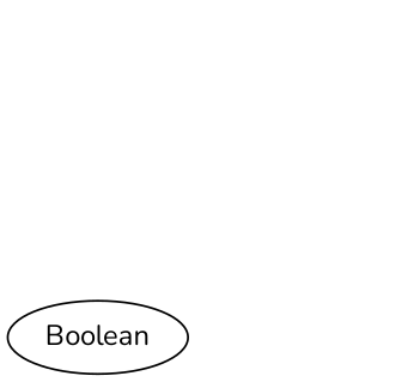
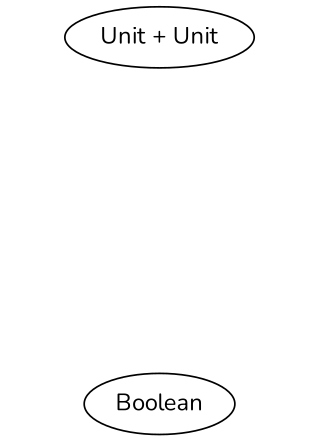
  digraph {
    fontname=Nunito
    node [fontname=Nunito style=invis]
    edge [style=invis fontname=Nunito]
+   n1 [label="Unit + Unit" style=""]
    n2 [label="Left(())"]
    n3 [label="Right(())"]
    true
    false
    Boolean [style=""]
+   n1 -> n2
+   n1 -> n3
    n2 -> true
    n3 -> false
    true -> n2
    true -> Boolean [dir=back]
    false -> n3
    false -> Boolean [dir=back]
  }
